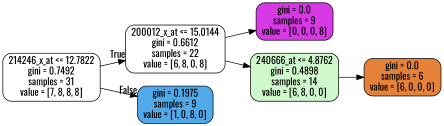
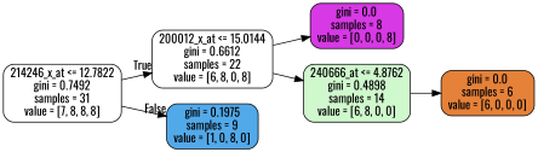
  digraph {
    fontname=Oswald
    rankdir=LR
    node [color=black fillcolor="#47e53900" fontname=Oswald shape=box style="filled, rounded"]
    edge [fontname=Oswald]
    n1 [label="214246_x_at <= 12.7822\ngini = 0.7492\nsamples = 31\nvalue = [7, 8, 8, 8]"]
    n2 [label="200012_x_at <= 15.0144\ngini = 0.6612\nsamples = 22\nvalue = [6, 8, 0, 8]"]
    n3 [fillcolor="#399de5df" label="gini = 0.1975\nsamples = 9\nvalue = [1, 0, 8, 0]"]
-   n4 [fillcolor="#d739e5ff" label="gini = 0.0\nsamples = 9\nvalue = [0, 0, 0, 8]"]
+   n4 [fillcolor="#d739e5ff" label="gini = 0.0\nsamples = 8\nvalue = [0, 0, 0, 8]"]
    n5 [fillcolor="#47e53940" label="240666_at <= 4.8762\ngini = 0.4898\nsamples = 14\nvalue = [6, 8, 0, 0]"]
    n6 [fillcolor="#e58139ff" label="gini = 0.0\nsamples = 6\nvalue = [6, 0, 0, 0]"]
    n1 -> n2 [headlabel=True labelangle=45 labeldistance=2.5]
    n1 -> n3 [headlabel=False labelangle=-45 labeldistance=2.5]
    n2 -> n4
    n2 -> n5
    n5 -> n6
  }
